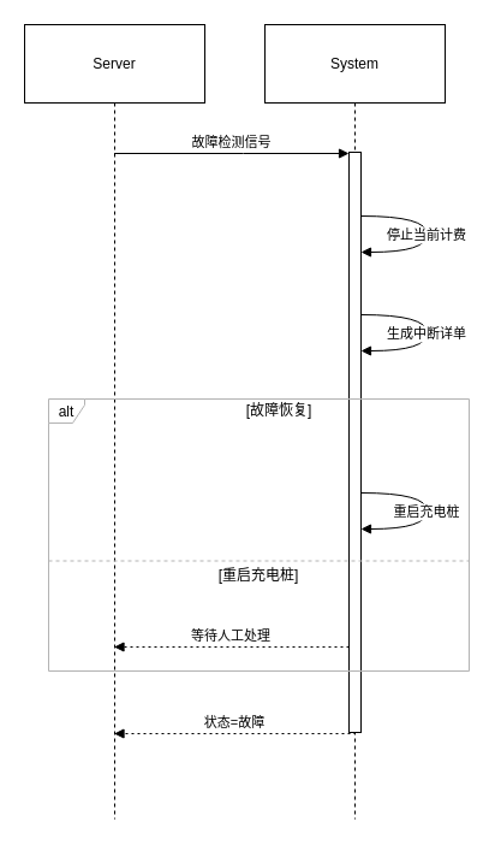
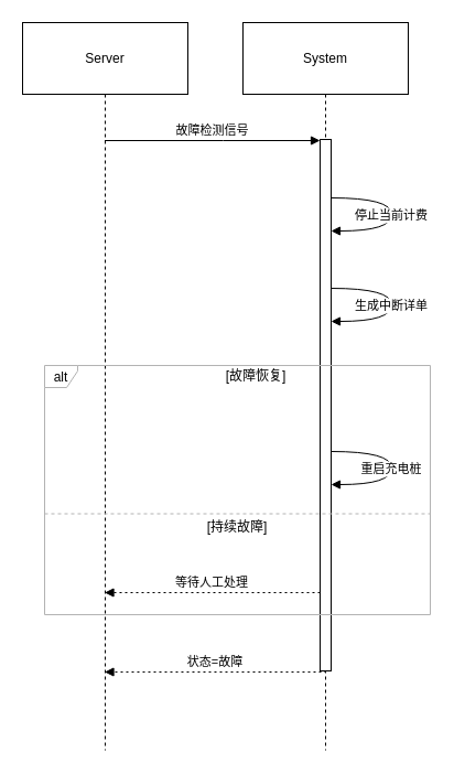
  <mxCell id="0" />
  <mxCell id="1" parent="0" />
  <mxCell id="2" value="Server" style="shape=umlLifeline;perimeter=lifelinePerimeter;whiteSpace=wrap;container=1;dropTarget=0;collapsible=0;recursiveResize=0;outlineConnect=0;portConstraint=eastwest;newEdgeStyle={&quot;edgeStyle&quot;:&quot;elbowEdgeStyle&quot;,&quot;elbow&quot;:&quot;vertical&quot;,&quot;curved&quot;:0,&quot;rounded&quot;:0};size=65;" vertex="1" parent="1"><mxGeometry x="20" y="20" width="150" height="660" as="geometry" /></mxCell>
  <mxCell id="3" value="System" style="shape=umlLifeline;perimeter=lifelinePerimeter;whiteSpace=wrap;container=1;dropTarget=0;collapsible=0;recursiveResize=0;outlineConnect=0;portConstraint=eastwest;newEdgeStyle={&quot;edgeStyle&quot;:&quot;elbowEdgeStyle&quot;,&quot;elbow&quot;:&quot;vertical&quot;,&quot;curved&quot;:0,&quot;rounded&quot;:0};size=65;" vertex="1" parent="1"><mxGeometry x="220" y="20" width="150" height="660" as="geometry" /></mxCell>
  <mxCell id="4" value="" style="points=[];perimeter=orthogonalPerimeter;outlineConnect=0;targetShapes=umlLifeline;portConstraint=eastwest;newEdgeStyle={&quot;edgeStyle&quot;:&quot;elbowEdgeStyle&quot;,&quot;elbow&quot;:&quot;vertical&quot;,&quot;curved&quot;:0,&quot;rounded&quot;:0}" vertex="1" parent="3"><mxGeometry x="70" y="106" width="10" height="482" as="geometry" /></mxCell>
  <mxCell id="5" value="alt" style="shape=umlFrame;pointerEvents=0;dropTarget=0;strokeColor=#B3B3B3;height=20;width=30" vertex="1" parent="1"><mxGeometry x="40" y="331" width="350" height="226" as="geometry" /></mxCell>
  <mxCell id="6" value="[故障恢复]" style="text;strokeColor=none;fillColor=none;align=center;verticalAlign=middle;whiteSpace=wrap;" vertex="1" parent="5"><mxGeometry x="34.314" width="315.686" height="20" as="geometry" /></mxCell>
- <mxCell id="7" value="[重启充电桩]" style="shape=line;dashed=1;whiteSpace=wrap;verticalAlign=top;labelPosition=center;verticalLabelPosition=middle;align=center;strokeColor=#B3B3B3;" vertex="1" parent="5"><mxGeometry y="133" width="350" height="3" as="geometry" /></mxCell>
+ <mxCell id="7" value="[持续故障]" style="shape=line;dashed=1;whiteSpace=wrap;verticalAlign=top;labelPosition=center;verticalLabelPosition=middle;align=center;strokeColor=#B3B3B3;" vertex="1" parent="5"><mxGeometry y="133" width="350" height="3" as="geometry" /></mxCell>
  <mxCell id="8" value="故障检测信号" style="verticalAlign=bottom;edgeStyle=elbowEdgeStyle;elbow=vertical;curved=0;rounded=0;endArrow=block;" edge="1" parent="1" source="2" target="4"><mxGeometry relative="1" as="geometry"><Array as="points"><mxPoint x="202" y="127" /></Array></mxGeometry></mxCell>
  <mxCell id="9" value="停止当前计费" style="curved=1;endArrow=block;rounded=0;" edge="1" parent="1" source="4" target="4"><mxGeometry relative="1" as="geometry"><Array as="points"><mxPoint x="355" y="179" /><mxPoint x="355" y="209" /></Array></mxGeometry></mxCell>
  <mxCell id="10" value="生成中断详单" style="curved=1;endArrow=block;rounded=0;" edge="1" parent="1" source="4" target="4"><mxGeometry relative="1" as="geometry"><Array as="points"><mxPoint x="355" y="261" /><mxPoint x="355" y="291" /></Array></mxGeometry></mxCell>
  <mxCell id="11" value="重启充电桩" style="curved=1;endArrow=block;rounded=0;" edge="1" parent="1" source="4" target="4"><mxGeometry relative="1" as="geometry"><Array as="points"><mxPoint x="355" y="409" /><mxPoint x="355" y="439" /></Array></mxGeometry></mxCell>
  <mxCell id="12" value="等待人工处理" style="verticalAlign=bottom;edgeStyle=elbowEdgeStyle;elbow=vertical;curved=0;rounded=0;dashed=1;dashPattern=2 3;endArrow=block;" edge="1" parent="1" source="4" target="2"><mxGeometry relative="1" as="geometry"><Array as="points"><mxPoint x="205" y="537" /></Array></mxGeometry></mxCell>
  <mxCell id="13" value="状态=故障" style="verticalAlign=bottom;edgeStyle=elbowEdgeStyle;elbow=vertical;curved=0;rounded=0;dashed=1;dashPattern=2 3;endArrow=block;" edge="1" parent="1" source="4" target="2"><mxGeometry relative="1" as="geometry"><Array as="points"><mxPoint x="205" y="609" /></Array></mxGeometry></mxCell>
